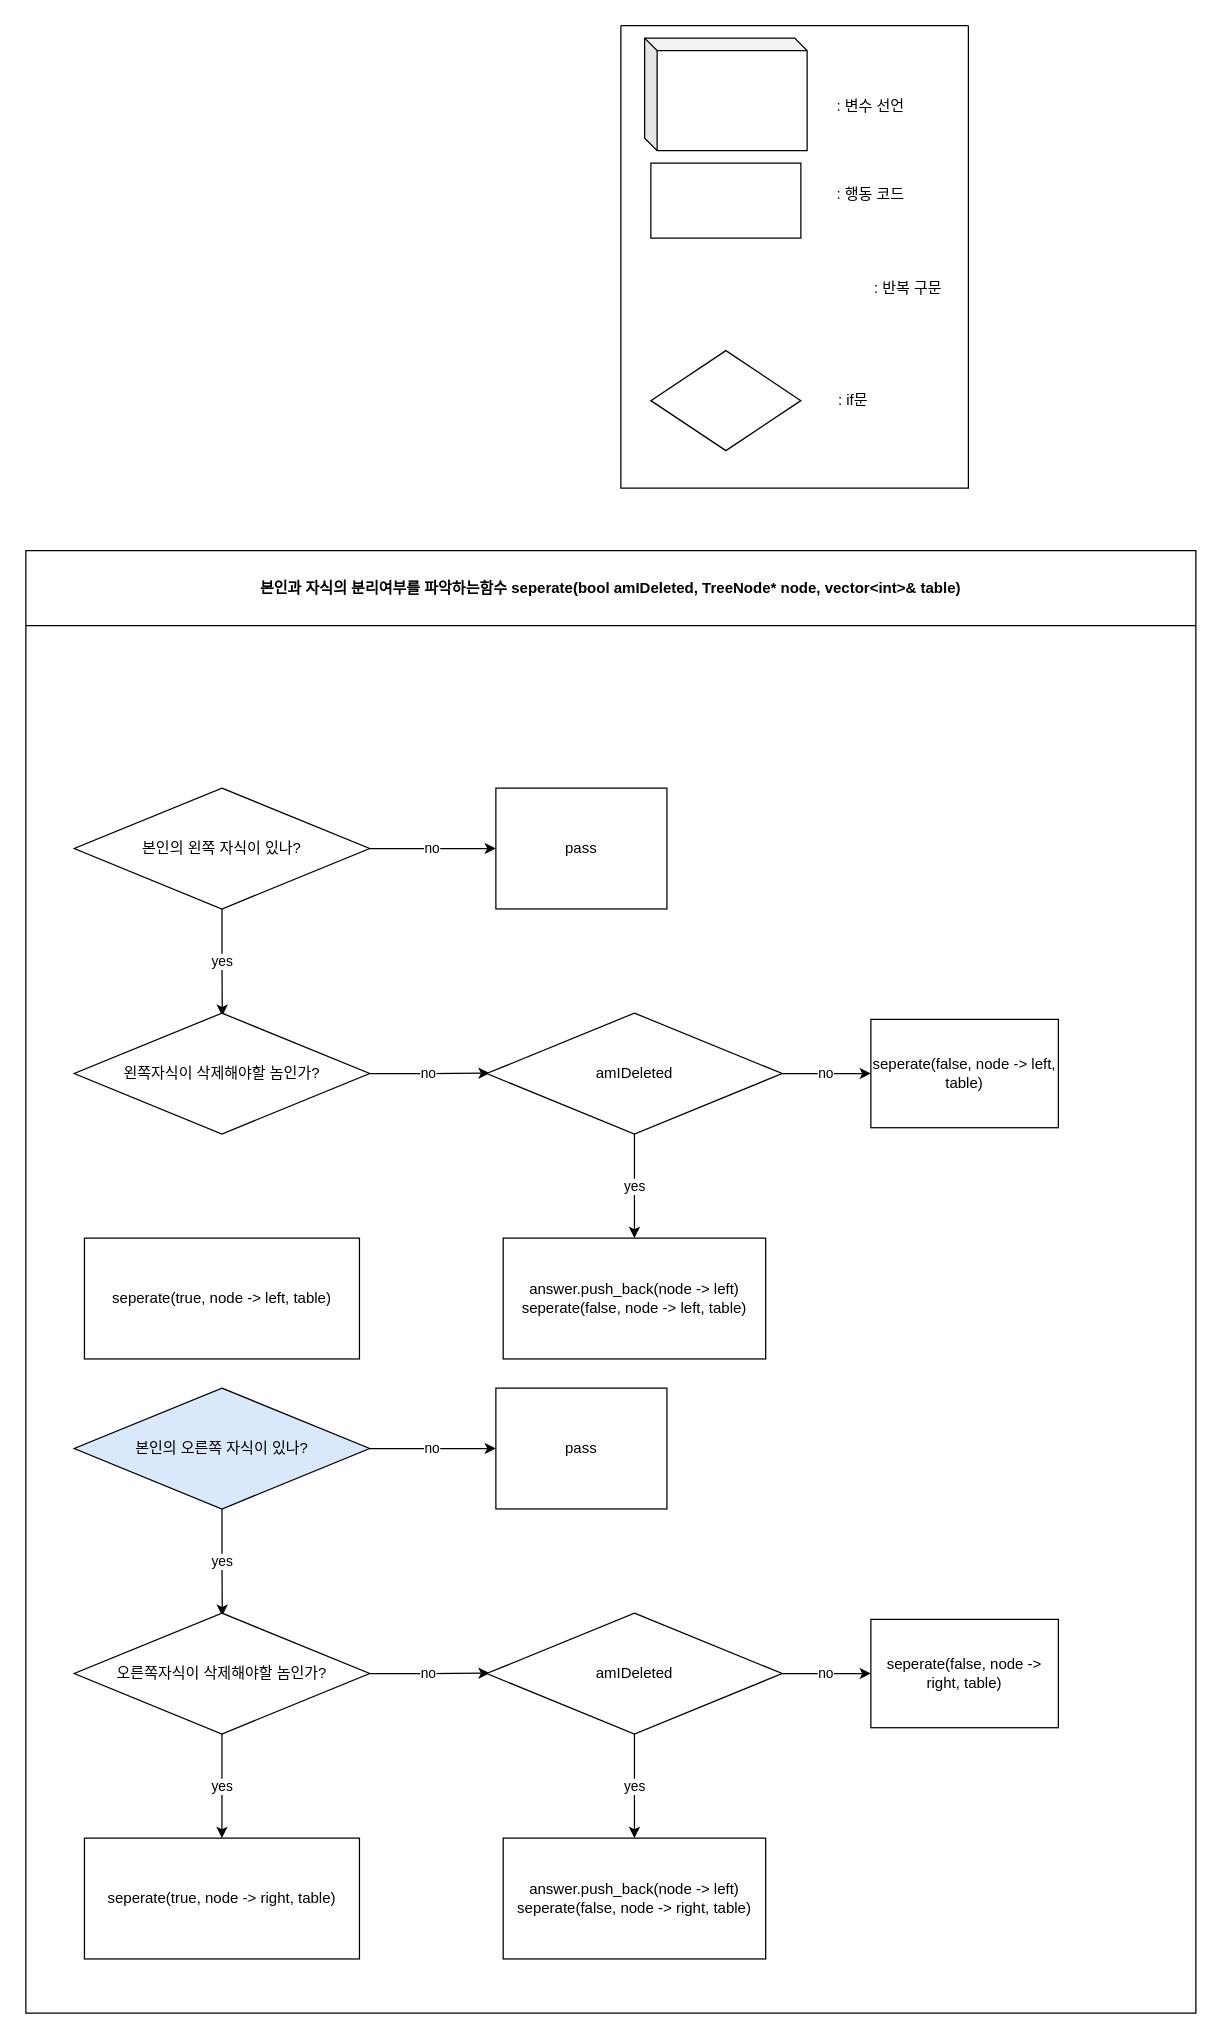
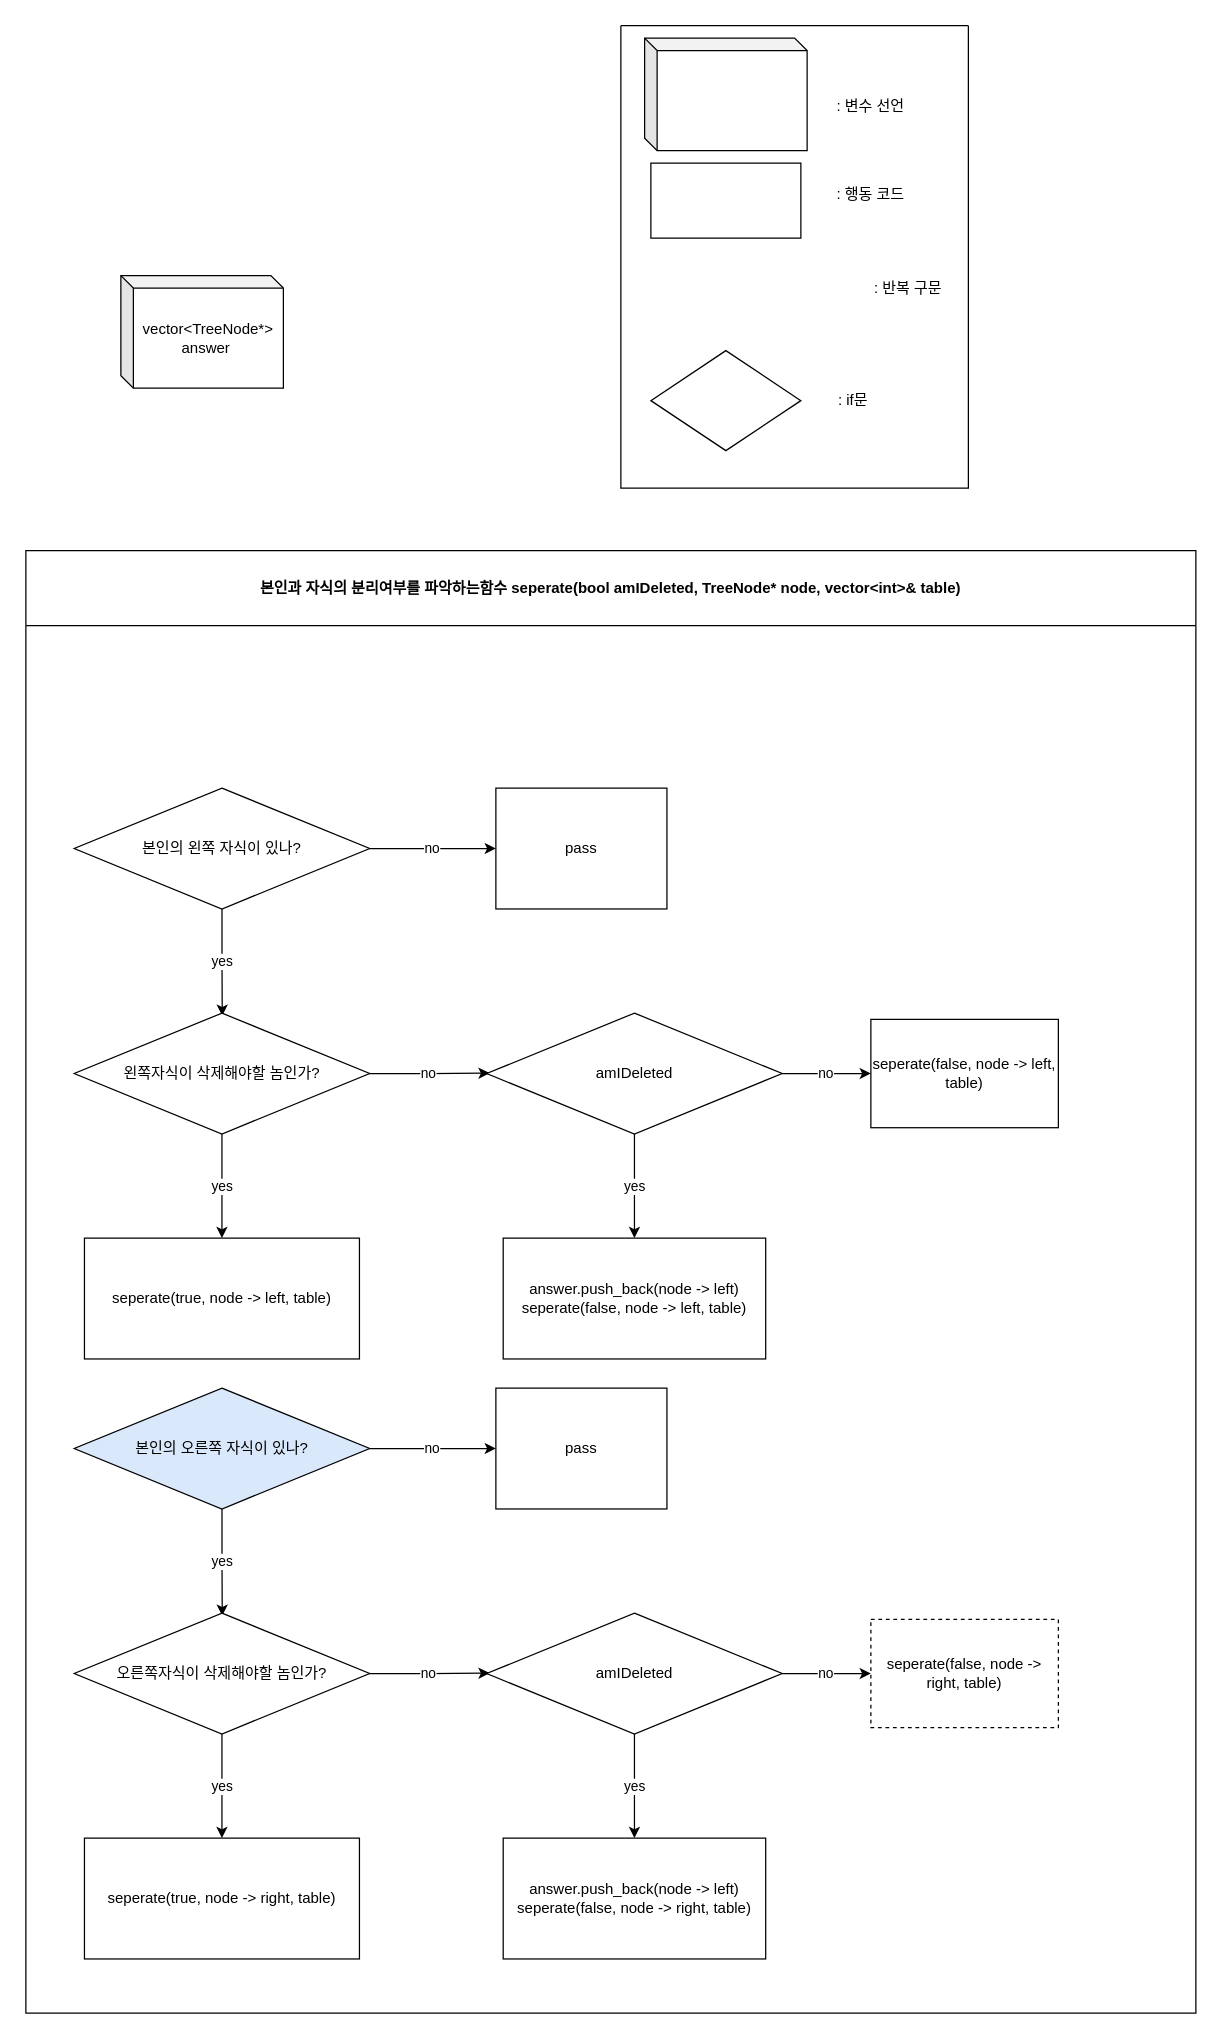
  <mxCell id="0" />
  <mxCell id="1" parent="0" />
  <mxCell id="2" value="" style="swimlane;startSize=0;" vertex="1" parent="1"><mxGeometry x="496" y="20" width="278" height="370" as="geometry" /></mxCell>
  <mxCell id="3" value=": 변수 선언" style="text;html=1;align=center;verticalAlign=middle;whiteSpace=wrap;rounded=0;" vertex="1" parent="2"><mxGeometry x="170" y="50" width="60" height="30" as="geometry" /></mxCell>
  <mxCell id="4" value="" style="rounded=0;whiteSpace=wrap;html=1;" vertex="1" parent="2"><mxGeometry x="24" y="110" width="120" height="60" as="geometry" /></mxCell>
  <mxCell id="5" value=": 행동 코드" style="text;html=1;align=center;verticalAlign=middle;whiteSpace=wrap;rounded=0;" vertex="1" parent="2"><mxGeometry x="170" y="120" width="60" height="30" as="geometry" /></mxCell>
  <mxCell id="6" value=": 반복 구문" style="text;html=1;align=center;verticalAlign=middle;whiteSpace=wrap;rounded=0;" vertex="1" parent="2"><mxGeometry x="200" y="195" width="60" height="30" as="geometry" /></mxCell>
  <mxCell id="7" value="" style="rhombus;whiteSpace=wrap;html=1;" vertex="1" parent="2"><mxGeometry x="24" y="260" width="120" height="80" as="geometry" /></mxCell>
  <mxCell id="8" value=": if문" style="text;html=1;align=center;verticalAlign=middle;whiteSpace=wrap;rounded=0;" vertex="1" parent="2"><mxGeometry x="156" y="285" width="60" height="30" as="geometry" /></mxCell>
  <mxCell id="9" value="" style="shape=cube;whiteSpace=wrap;html=1;boundedLbl=1;backgroundOutline=1;darkOpacity=0.05;darkOpacity2=0.1;size=10;" vertex="1" parent="2"><mxGeometry x="19" y="10" width="130" height="90" as="geometry" /></mxCell>
  <mxCell id="10" value="본인과 자식의 분리여부를 파악하는함수 seperate(bool amIDeleted, TreeNode* node, vector&amp;lt;int&amp;gt;&amp;amp; table)" style="swimlane;whiteSpace=wrap;html=1;startSize=60;" vertex="1" parent="1"><mxGeometry x="20" y="440" width="936" height="1170" as="geometry" /></mxCell>
  <mxCell id="11" value="b" style="group" vertex="1" connectable="0" parent="10"><mxGeometry x="76" y="670" width="780" height="480" as="geometry" /></mxCell>
  <mxCell id="12" value="본인의 오른쪽 자식이 있나?" style="rhombus;whiteSpace=wrap;html=1;fillColor=#dae8fc;" vertex="1" parent="11"><mxGeometry x="-37.322" width="236.373" height="96.667" as="geometry" /></mxCell>
  <mxCell id="13" value="yes" style="edgeStyle=orthogonalEdgeStyle;rounded=0;orthogonalLoop=1;jettySize=auto;html=1;entryX=0.501;entryY=0.022;entryDx=0;entryDy=0;entryPerimeter=0;" edge="1" parent="11" source="12" target="17"><mxGeometry relative="1" as="geometry"><mxPoint x="80.9" y="193.333" as="targetPoint" /></mxGeometry></mxCell>
  <mxCell id="14" value="pass" style="whiteSpace=wrap;html=1;rounded=0;" vertex="1" parent="11"><mxGeometry x="300.003" width="136.847" height="96.667" as="geometry" /></mxCell>
  <mxCell id="15" value="no" style="edgeStyle=orthogonalEdgeStyle;rounded=0;orthogonalLoop=1;jettySize=auto;html=1;" edge="1" parent="11" source="12" target="14"><mxGeometry relative="1" as="geometry" /></mxCell>
  <mxCell id="16" value="" style="group" vertex="1" connectable="0" parent="11"><mxGeometry y="180" width="780" height="290" as="geometry" /></mxCell>
  <mxCell id="17" value="오른쪽자식이 삭제해야할 놈인가?" style="rhombus;whiteSpace=wrap;html=1;" vertex="1" parent="16"><mxGeometry x="-37.322" width="236.373" height="96.667" as="geometry" /></mxCell>
  <mxCell id="18" value="seperate(true, node -&amp;gt; right, table)" style="whiteSpace=wrap;html=1;rounded=0;" vertex="1" parent="16"><mxGeometry x="-29.14" y="180" width="220" height="96.67" as="geometry" /></mxCell>
  <mxCell id="19" value="yes" style="edgeStyle=orthogonalEdgeStyle;rounded=0;orthogonalLoop=1;jettySize=auto;html=1;" edge="1" parent="16" source="17" target="18"><mxGeometry relative="1" as="geometry" /></mxCell>
  <mxCell id="20" value="no" style="edgeStyle=orthogonalEdgeStyle;rounded=0;orthogonalLoop=1;jettySize=auto;html=1;entryX=0.01;entryY=0.496;entryDx=0;entryDy=0;entryPerimeter=0;" edge="1" parent="16" source="17" target="22"><mxGeometry relative="1" as="geometry"><mxPoint x="300.003" y="48.333" as="targetPoint" /></mxGeometry></mxCell>
  <mxCell id="21" value="" style="group" vertex="1" connectable="0" parent="16"><mxGeometry x="330" width="450" height="290" as="geometry" /></mxCell>
  <mxCell id="22" value="amIDeleted" style="rhombus;whiteSpace=wrap;html=1;" vertex="1" parent="21"><mxGeometry x="-37.322" width="236.373" height="96.667" as="geometry" /></mxCell>
  <mxCell id="23" value="answer.push_back(node -&amp;gt; left)&lt;br&gt;seperate(false, node -&amp;gt; right, table)" style="whiteSpace=wrap;html=1;rounded=0;" vertex="1" parent="21"><mxGeometry x="-24.14" y="180" width="210" height="96.67" as="geometry" /></mxCell>
  <mxCell id="24" value="yes" style="edgeStyle=orthogonalEdgeStyle;rounded=0;orthogonalLoop=1;jettySize=auto;html=1;" edge="1" parent="21" source="22" target="23"><mxGeometry relative="1" as="geometry" /></mxCell>
- <mxCell id="25" value="seperate(false, node -&amp;gt; right, table)" style="whiteSpace=wrap;html=1;rounded=0;" vertex="1" parent="21"><mxGeometry x="270" y="5" width="150" height="86.67" as="geometry" /></mxCell>
+ <mxCell id="25" value="seperate(false, node -&amp;gt; right, table)" style="whiteSpace=wrap;html=1;rounded=0;dashed=1;" vertex="1" parent="21"><mxGeometry x="270" y="5" width="150" height="86.67" as="geometry" /></mxCell>
  <mxCell id="26" value="no" style="edgeStyle=orthogonalEdgeStyle;rounded=0;orthogonalLoop=1;jettySize=auto;html=1;" edge="1" parent="21" source="22" target="25"><mxGeometry relative="1" as="geometry" /></mxCell>
  <mxCell id="27" value="" style="group" vertex="1" connectable="0" parent="1"><mxGeometry x="96" y="630" width="780" height="480" as="geometry" /></mxCell>
  <mxCell id="28" value="본인의 왼쪽 자식이 있나?" style="rhombus;whiteSpace=wrap;html=1;" vertex="1" parent="27"><mxGeometry x="-37.322" width="236.373" height="96.667" as="geometry" /></mxCell>
  <mxCell id="29" value="yes" style="edgeStyle=orthogonalEdgeStyle;rounded=0;orthogonalLoop=1;jettySize=auto;html=1;entryX=0.501;entryY=0.022;entryDx=0;entryDy=0;entryPerimeter=0;" edge="1" parent="27" source="28" target="33"><mxGeometry relative="1" as="geometry"><mxPoint x="80.9" y="193.333" as="targetPoint" /></mxGeometry></mxCell>
  <mxCell id="30" value="pass" style="whiteSpace=wrap;html=1;rounded=0;" vertex="1" parent="27"><mxGeometry x="300.003" width="136.847" height="96.667" as="geometry" /></mxCell>
  <mxCell id="31" value="no" style="edgeStyle=orthogonalEdgeStyle;rounded=0;orthogonalLoop=1;jettySize=auto;html=1;" edge="1" parent="27" source="28" target="30"><mxGeometry relative="1" as="geometry" /></mxCell>
  <mxCell id="32" value="" style="group" vertex="1" connectable="0" parent="27"><mxGeometry y="180" width="780" height="290" as="geometry" /></mxCell>
  <mxCell id="33" value="왼쪽자식이 삭제해야할 놈인가?" style="rhombus;whiteSpace=wrap;html=1;" vertex="1" parent="32"><mxGeometry x="-37.322" width="236.373" height="96.667" as="geometry" /></mxCell>
  <mxCell id="34" value="seperate(true, node -&amp;gt; left, table)" style="whiteSpace=wrap;html=1;rounded=0;" vertex="1" parent="32"><mxGeometry x="-29.14" y="180" width="220" height="96.67" as="geometry" /></mxCell>
+ <mxCell id="35" value="yes" style="edgeStyle=orthogonalEdgeStyle;rounded=0;orthogonalLoop=1;jettySize=auto;html=1;" edge="1" parent="32" source="33" target="34"><mxGeometry relative="1" as="geometry" /></mxCell>
  <mxCell id="36" value="no" style="edgeStyle=orthogonalEdgeStyle;rounded=0;orthogonalLoop=1;jettySize=auto;html=1;entryX=0.01;entryY=0.496;entryDx=0;entryDy=0;entryPerimeter=0;" edge="1" parent="32" source="33" target="38"><mxGeometry relative="1" as="geometry"><mxPoint x="300.003" y="48.333" as="targetPoint" /></mxGeometry></mxCell>
  <mxCell id="37" value="" style="group" vertex="1" connectable="0" parent="32"><mxGeometry x="330" width="450" height="290" as="geometry" /></mxCell>
  <mxCell id="38" value="amIDeleted" style="rhombus;whiteSpace=wrap;html=1;" vertex="1" parent="37"><mxGeometry x="-37.322" width="236.373" height="96.667" as="geometry" /></mxCell>
  <mxCell id="39" value="answer.push_back(node -&amp;gt; left)&lt;br&gt;seperate(false, node -&amp;gt; left, table)" style="whiteSpace=wrap;html=1;rounded=0;" vertex="1" parent="37"><mxGeometry x="-24.14" y="180" width="210" height="96.67" as="geometry" /></mxCell>
  <mxCell id="40" value="yes" style="edgeStyle=orthogonalEdgeStyle;rounded=0;orthogonalLoop=1;jettySize=auto;html=1;" edge="1" parent="37" source="38" target="39"><mxGeometry relative="1" as="geometry" /></mxCell>
  <mxCell id="41" value="seperate(false, node -&amp;gt; left, table)" style="whiteSpace=wrap;html=1;rounded=0;" vertex="1" parent="37"><mxGeometry x="270" y="5" width="150" height="86.67" as="geometry" /></mxCell>
  <mxCell id="42" value="no" style="edgeStyle=orthogonalEdgeStyle;rounded=0;orthogonalLoop=1;jettySize=auto;html=1;" edge="1" parent="37" source="38" target="41"><mxGeometry relative="1" as="geometry" /></mxCell>
+ <mxCell id="43" value="vector&amp;lt;TreeNode*&amp;gt; answer&amp;nbsp;" style="shape=cube;whiteSpace=wrap;html=1;boundedLbl=1;backgroundOutline=1;darkOpacity=0.05;darkOpacity2=0.1;size=10;" vertex="1" parent="1"><mxGeometry x="96" y="220" width="130" height="90" as="geometry" /></mxCell>
